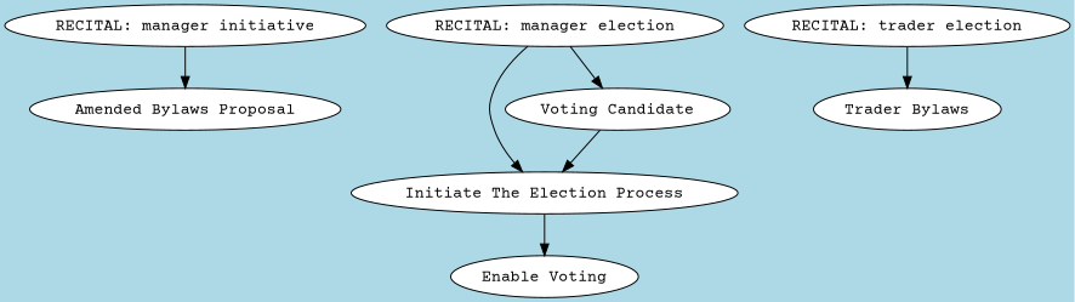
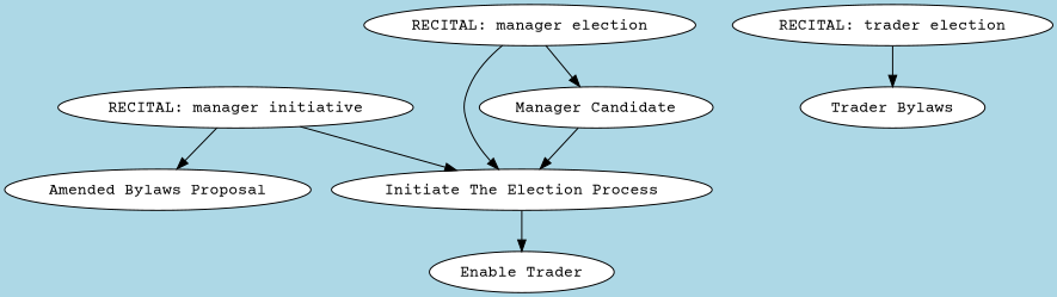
  digraph {
    bgcolor=lightblue
    concentrate=false
    fontname="Courier Prime"
    splines=true
    node [fillcolor=white fontname="Courier Prime" shape=oval style=filled]
    edge [fontname="Courier Prime"]
    n1 [label="RECITAL: manager initiative"]
    "Amended Bylaws Proposal"
    "Initiate The Election Process"
-   "Enable Voting"
+   "Enable Voting" [label="Enable Trader"]
    "RECITAL: manager election"
-   "Manager Candidate" [label="Voting Candidate"]
+   "Manager Candidate"
    n7 [label="Trader Bylaws"]
    "RECITAL: trader election"
    n1 -> "Amended Bylaws Proposal"
+   n1 -> "Initiate The Election Process"
    "Initiate The Election Process" -> "Enable Voting"
    "RECITAL: manager election" -> "Initiate The Election Process"
    "RECITAL: manager election" -> "Manager Candidate"
    "Manager Candidate" -> "Initiate The Election Process"
    "RECITAL: trader election" -> n7
  }
